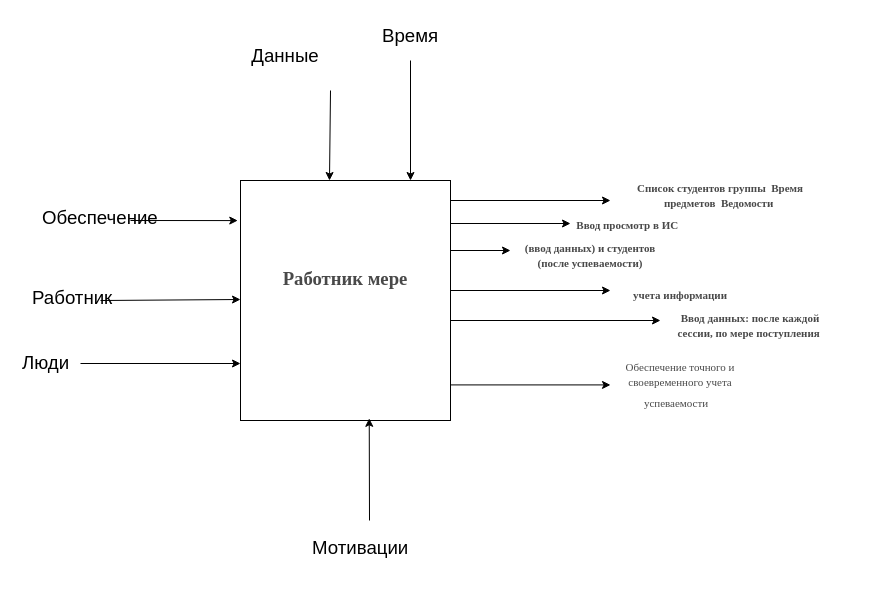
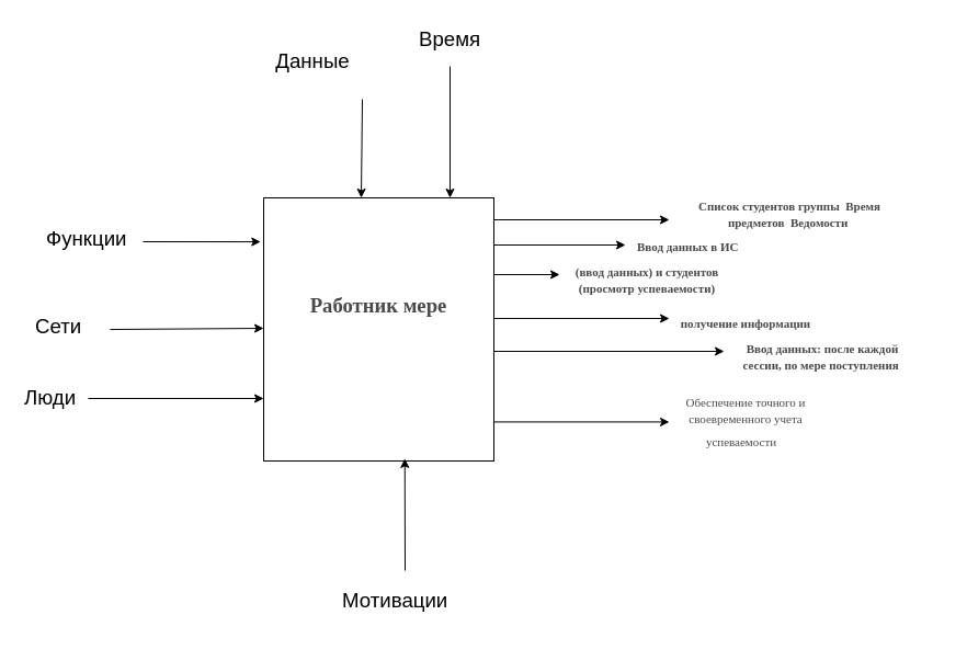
  <mxCell id="0" />
  <mxCell id="1" parent="0" />
  <mxCell id="2" value="&#10;&lt;span style=&quot;font-size: 14pt; line-height: 115%; color: rgb(73, 73, 73);&quot;&gt;Работник мере&lt;/span&gt;&#10;&#10;&#10;&#10;" style="rounded=0;whiteSpace=wrap;html=1;fontFamily=Times New Roman;fontStyle=1" vertex="1" parent="1"><mxGeometry x="240" y="180" width="210" height="240" as="geometry" /></mxCell>
  <mxCell id="3" value="" style="endArrow=classic;html=1;rounded=0;align=center;fontFamily=Times New Roman;fontStyle=1" edge="1" parent="1"><mxGeometry width="50" height="50" relative="1" as="geometry"><mxPoint x="330" y="90" as="sourcePoint" /><mxPoint x="329" y="180" as="targetPoint" /></mxGeometry></mxCell>
  <mxCell id="4" value="" style="endArrow=classic;html=1;rounded=0;align=center;fontFamily=Times New Roman;fontStyle=1" edge="1" parent="1"><mxGeometry width="50" height="50" relative="1" as="geometry"><mxPoint x="410" y="60" as="sourcePoint" /><mxPoint x="410" y="180" as="targetPoint" /></mxGeometry></mxCell>
  <mxCell id="5" value="" style="endArrow=classic;html=1;rounded=0;align=center;entryX=-0.013;entryY=0.167;entryDx=0;entryDy=0;entryPerimeter=0;" edge="1" parent="1" target="2"><mxGeometry width="50" height="50" relative="1" as="geometry"><mxPoint x="130" y="220" as="sourcePoint" /><mxPoint x="290" y="210" as="targetPoint" /></mxGeometry></mxCell>
  <mxCell id="6" value="" style="endArrow=classic;html=1;rounded=0;align=center;entryX=0;entryY=0.25;entryDx=0;entryDy=0;" edge="1" parent="1"><mxGeometry width="50" height="50" relative="1" as="geometry"><mxPoint x="100" y="300" as="sourcePoint" /><mxPoint x="240" y="299" as="targetPoint" /></mxGeometry></mxCell>
  <mxCell id="7" value="" style="endArrow=classic;html=1;rounded=0;align=center;fontFamily=Times New Roman;fontStyle=1" edge="1" parent="1"><mxGeometry width="50" height="50" relative="1" as="geometry"><mxPoint x="450" y="223" as="sourcePoint" /><mxPoint x="570" y="223" as="targetPoint" /></mxGeometry></mxCell>
  <mxCell id="8" value="" style="endArrow=classic;html=1;rounded=0;align=center;fontFamily=Times New Roman;fontStyle=1;entryX=0.613;entryY=0.991;entryDx=0;entryDy=0;entryPerimeter=0;" edge="1" parent="1" target="2"><mxGeometry width="50" height="50" relative="1" as="geometry"><mxPoint x="369" y="520" as="sourcePoint" /><mxPoint x="370" y="430" as="targetPoint" /></mxGeometry></mxCell>
  <mxCell id="9" value="" style="endArrow=classic;html=1;rounded=0;align=center;exitX=1;exitY=0.25;exitDx=0;exitDy=0;fontFamily=Times New Roman;fontStyle=1" edge="1" parent="1"><mxGeometry width="50" height="50" relative="1" as="geometry"><mxPoint x="450" y="250" as="sourcePoint" /><mxPoint x="510" y="250" as="targetPoint" /><Array as="points" /></mxGeometry></mxCell>
  <mxCell id="10" value="" style="endArrow=classic;html=1;rounded=0;align=center;exitX=1;exitY=0.25;exitDx=0;exitDy=0;fontFamily=Times New Roman;fontStyle=1" edge="1" parent="1"><mxGeometry width="50" height="50" relative="1" as="geometry"><mxPoint x="450" y="200" as="sourcePoint" /><mxPoint x="610" y="200" as="targetPoint" /></mxGeometry></mxCell>
  <mxCell id="11" value="" style="endArrow=classic;html=1;rounded=0;align=center;exitX=1;exitY=0.25;exitDx=0;exitDy=0;fontFamily=Times New Roman;fontStyle=1;" edge="1" parent="1"><mxGeometry width="50" height="50" relative="1" as="geometry"><mxPoint x="450" y="320" as="sourcePoint" /><mxPoint x="660" y="320" as="targetPoint" /></mxGeometry></mxCell>
  <mxCell id="12" value="" style="endArrow=classic;html=1;rounded=0;align=center;exitX=1;exitY=0.25;exitDx=0;exitDy=0;fontFamily=Times New Roman;fontStyle=1" edge="1" parent="1"><mxGeometry width="50" height="50" relative="1" as="geometry"><mxPoint x="450" y="384.41" as="sourcePoint" /><mxPoint x="610" y="384.41" as="targetPoint" /></mxGeometry></mxCell>
  <mxCell id="13" value="" style="endArrow=classic;html=1;rounded=0;align=center;exitX=1;exitY=0.25;exitDx=0;exitDy=0;fontFamily=Times New Roman;fontStyle=1" edge="1" parent="1"><mxGeometry width="50" height="50" relative="1" as="geometry"><mxPoint x="80" y="363" as="sourcePoint" /><mxPoint x="240" y="363" as="targetPoint" /></mxGeometry></mxCell>
  <mxCell id="14" value="" style="endArrow=classic;html=1;rounded=0;align=center;exitX=1;exitY=0.25;exitDx=0;exitDy=0;fontFamily=Times New Roman;fontStyle=1" edge="1" parent="1"><mxGeometry width="50" height="50" relative="1" as="geometry"><mxPoint x="450" y="290" as="sourcePoint" /><mxPoint x="610" y="290" as="targetPoint" /></mxGeometry></mxCell>
  <mxCell id="15" value="&lt;span style=&quot;line-height: 115%; color: rgb(73, 73, 73);&quot;&gt;&lt;font style=&quot;font-size: 11px;&quot;&gt;Список студентов группы &amp;nbsp;Время предметов&amp;nbsp; Ведомости&amp;nbsp;&lt;/font&gt;&lt;/span&gt;" style="text;html=1;whiteSpace=wrap;strokeColor=none;fillColor=none;align=center;verticalAlign=middle;rounded=0;fontFamily=Times New Roman;fontStyle=1" vertex="1" parent="1"><mxGeometry x="610" y="180" width="220" height="30" as="geometry" /></mxCell>
- <mxCell id="16" value="&lt;span style=&quot;line-height: 115%; color: rgb(73, 73, 73);&quot;&gt;&lt;font style=&quot;font-size: 11px;&quot;&gt;Ввод просмотр в ИС&amp;nbsp;&amp;nbsp;&lt;/font&gt;&lt;/span&gt;" style="text;html=1;whiteSpace=wrap;strokeColor=none;fillColor=none;align=center;verticalAlign=middle;rounded=0;fontFamily=Times New Roman;fontStyle=1" vertex="1" parent="1"><mxGeometry x="560" y="210" width="140" height="30" as="geometry" /></mxCell>
- <mxCell id="17" value="&lt;span style=&quot;line-height: 115%; color: rgb(73, 73, 73);&quot;&gt;&lt;font style=&quot;font-size: 11px;&quot;&gt;(ввод данных) и студентов&lt;br&gt;(после успеваемости)&lt;/font&gt;&lt;/span&gt;" style="text;html=1;whiteSpace=wrap;strokeColor=none;fillColor=none;align=center;verticalAlign=middle;rounded=0;fontFamily=Times New Roman;fontStyle=1" vertex="1" parent="1"><mxGeometry x="460" y="240" width="260" height="30" as="geometry" /></mxCell>
- <mxCell id="18" value="&lt;span style=&quot;line-height: 115%; color: rgb(73, 73, 73);&quot;&gt;&lt;font style=&quot;font-size: 11px;&quot;&gt;учета информации&lt;/font&gt;&lt;/span&gt;" style="text;html=1;whiteSpace=wrap;strokeColor=none;fillColor=none;align=center;verticalAlign=middle;rounded=0;fontFamily=Times New Roman;fontStyle=1" vertex="1" parent="1"><mxGeometry x="610" y="280" width="140" height="30" as="geometry" /></mxCell>
+ <mxCell id="16" value="&lt;span style=&quot;line-height: 115%; color: rgb(73, 73, 73);&quot;&gt;&lt;font style=&quot;font-size: 11px;&quot;&gt;Ввод данных в ИС&amp;nbsp;&amp;nbsp;&lt;/font&gt;&lt;/span&gt;" style="text;html=1;whiteSpace=wrap;strokeColor=none;fillColor=none;align=center;verticalAlign=middle;rounded=0;fontFamily=Times New Roman;fontStyle=1" vertex="1" parent="1"><mxGeometry x="560" y="210" width="140" height="30" as="geometry" /></mxCell>
+ <mxCell id="17" value="&lt;span style=&quot;line-height: 115%; color: rgb(73, 73, 73);&quot;&gt;&lt;font style=&quot;font-size: 11px;&quot;&gt;(ввод данных) и студентов&lt;br&gt;(просмотр успеваемости)&lt;/font&gt;&lt;/span&gt;" style="text;html=1;whiteSpace=wrap;strokeColor=none;fillColor=none;align=center;verticalAlign=middle;rounded=0;fontFamily=Times New Roman;fontStyle=1" vertex="1" parent="1"><mxGeometry x="460" y="240" width="260" height="30" as="geometry" /></mxCell>
+ <mxCell id="18" value="&lt;span style=&quot;line-height: 115%; color: rgb(73, 73, 73);&quot;&gt;&lt;font style=&quot;font-size: 11px;&quot;&gt;получение информации&lt;/font&gt;&lt;/span&gt;" style="text;html=1;whiteSpace=wrap;strokeColor=none;fillColor=none;align=center;verticalAlign=middle;rounded=0;fontFamily=Times New Roman;fontStyle=1" vertex="1" parent="1"><mxGeometry x="610" y="280" width="140" height="30" as="geometry" /></mxCell>
  <mxCell id="19" value="&lt;span style=&quot;line-height: 115%; color: rgb(73, 73, 73);&quot;&gt;&lt;font style=&quot;font-size: 11px;&quot;&gt;Ввод данных: после каждой&lt;br&gt;сессии, по мере поступления&amp;nbsp;&lt;/font&gt;&lt;/span&gt;" style="text;html=1;whiteSpace=wrap;strokeColor=none;fillColor=none;align=center;verticalAlign=middle;rounded=0;fontFamily=Times New Roman;fontStyle=1" vertex="1" parent="1"><mxGeometry x="640" y="310" width="220" height="30" as="geometry" /></mxCell>
  <mxCell id="20" value="&lt;span style=&quot;line-height: 115%; color: rgb(73, 73, 73);&quot;&gt;&lt;font face=&quot;Times New Roman&quot; style=&quot;font-size: 11px;&quot;&gt;Обеспечение точного и&lt;br&gt;своевременного учета успеваемости&amp;nbsp;&lt;/font&gt;&lt;/span&gt;&lt;span style=&quot;font-size: 14pt; line-height: 115%; color: rgb(73, 73, 73);&quot;&gt;&amp;nbsp;&lt;/span&gt;" style="text;html=1;whiteSpace=wrap;strokeColor=none;fillColor=none;align=center;verticalAlign=middle;rounded=0;" vertex="1" parent="1"><mxGeometry x="615" y="370" width="130" height="30" as="geometry" /></mxCell>
  <mxCell id="21" value="&lt;span style=&quot;font-size:14.0pt;line-height:115%;&lt;br/&gt;font-family:&amp;quot;Times New Roman&amp;quot;,&amp;quot;serif&amp;quot;;mso-fareast-font-family:Calibri;&lt;br/&gt;mso-fareast-theme-font:minor-latin;mso-ansi-language:RU;mso-fareast-language:&lt;br/&gt;EN-US;mso-bidi-language:AR-SA&quot;&gt;Данные&lt;/span&gt;" style="text;html=1;whiteSpace=wrap;strokeColor=none;fillColor=none;align=center;verticalAlign=middle;rounded=0;" vertex="1" parent="1"><mxGeometry x="255" y="40" width="60" height="30" as="geometry" /></mxCell>
  <mxCell id="22" value="&lt;span style=&quot;font-size:14.0pt;line-height:115%;&lt;br/&gt;font-family:&amp;quot;Times New Roman&amp;quot;,&amp;quot;serif&amp;quot;;mso-fareast-font-family:Calibri;&lt;br/&gt;mso-fareast-theme-font:minor-latin;mso-ansi-language:RU;mso-fareast-language:&lt;br/&gt;EN-US;mso-bidi-language:AR-SA&quot;&gt;Время&lt;/span&gt;" style="text;html=1;whiteSpace=wrap;strokeColor=none;fillColor=none;align=center;verticalAlign=middle;rounded=0;" vertex="1" parent="1"><mxGeometry x="380" y="20" width="60" height="30" as="geometry" /></mxCell>
- <mxCell id="23" value="&lt;span style=&quot;font-size:14.0pt;line-height:115%;&#10;font-family:&amp;quot;Times New Roman&amp;quot;,&amp;quot;serif&amp;quot;;mso-fareast-font-family:Calibri;&#10;mso-fareast-theme-font:minor-latin;mso-ansi-language:RU;mso-fareast-language:&#10;EN-US;mso-bidi-language:AR-SA&quot;&gt;Обеспечение&lt;/span&gt;" style="text;whiteSpace=wrap;html=1;" vertex="1" parent="1"><mxGeometry x="40" y="200" width="110" height="40" as="geometry" /></mxCell>
- <mxCell id="24" value="&lt;span style=&quot;font-size:14.0pt;line-height:115%;&#10;font-family:&amp;quot;Times New Roman&amp;quot;,&amp;quot;serif&amp;quot;;mso-fareast-font-family:Calibri;&#10;mso-fareast-theme-font:minor-latin;mso-ansi-language:RU;mso-fareast-language:&#10;EN-US;mso-bidi-language:AR-SA&quot;&gt;Работник&lt;/span&gt;" style="text;whiteSpace=wrap;html=1;" vertex="1" parent="1"><mxGeometry x="30" y="280" width="80" height="40" as="geometry" /></mxCell>
+ <mxCell id="23" value="&lt;span style=&quot;font-size:14.0pt;line-height:115%;&#10;font-family:&amp;quot;Times New Roman&amp;quot;,&amp;quot;serif&amp;quot;;mso-fareast-font-family:Calibri;&#10;mso-fareast-theme-font:minor-latin;mso-ansi-language:RU;mso-fareast-language:&#10;EN-US;mso-bidi-language:AR-SA&quot;&gt;Функции&lt;/span&gt;" style="text;whiteSpace=wrap;html=1;" vertex="1" parent="1"><mxGeometry x="40" y="200" width="110" height="40" as="geometry" /></mxCell>
+ <mxCell id="24" value="&lt;span style=&quot;font-size:14.0pt;line-height:115%;&#10;font-family:&amp;quot;Times New Roman&amp;quot;,&amp;quot;serif&amp;quot;;mso-fareast-font-family:Calibri;&#10;mso-fareast-theme-font:minor-latin;mso-ansi-language:RU;mso-fareast-language:&#10;EN-US;mso-bidi-language:AR-SA&quot;&gt;Сети&lt;/span&gt;" style="text;whiteSpace=wrap;html=1;" vertex="1" parent="1"><mxGeometry x="30" y="280" width="80" height="40" as="geometry" /></mxCell>
  <mxCell id="25" value="&lt;span style=&quot;font-size:14.0pt;line-height:115%;&#10;font-family:&amp;quot;Times New Roman&amp;quot;,&amp;quot;serif&amp;quot;;mso-fareast-font-family:Calibri;&#10;mso-fareast-theme-font:minor-latin;mso-ansi-language:RU;mso-fareast-language:&#10;EN-US;mso-bidi-language:AR-SA&quot;&gt;Люди&lt;/span&gt;" style="text;whiteSpace=wrap;html=1;" vertex="1" parent="1"><mxGeometry x="20" y="345" width="80" height="40" as="geometry" /></mxCell>
  <mxCell id="26" value="&lt;span style=&quot;font-size:14.0pt;line-height:115%;&amp;lt;br/&amp;gt;font-family:&amp;quot;Times New Roman&amp;quot;,&amp;quot;serif&amp;quot;;mso-fareast-font-family:Calibri;&amp;lt;br/&amp;gt;mso-fareast-theme-font:minor-latin;mso-ansi-language:RU;mso-fareast-language:&amp;lt;br/&amp;gt;EN-US;mso-bidi-language:AR-SA&quot;&gt;Мотивации&lt;/span&gt;" style="text;whiteSpace=wrap;html=1;" vertex="1" parent="1"><mxGeometry x="310" y="530" width="140" height="40" as="geometry" /></mxCell>
